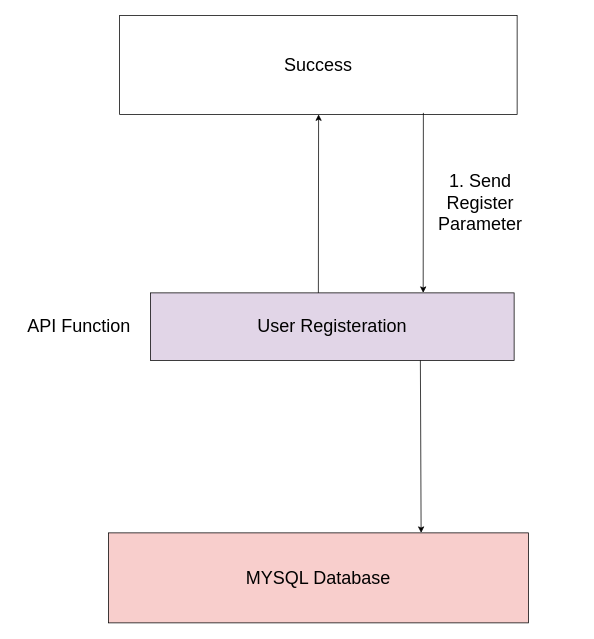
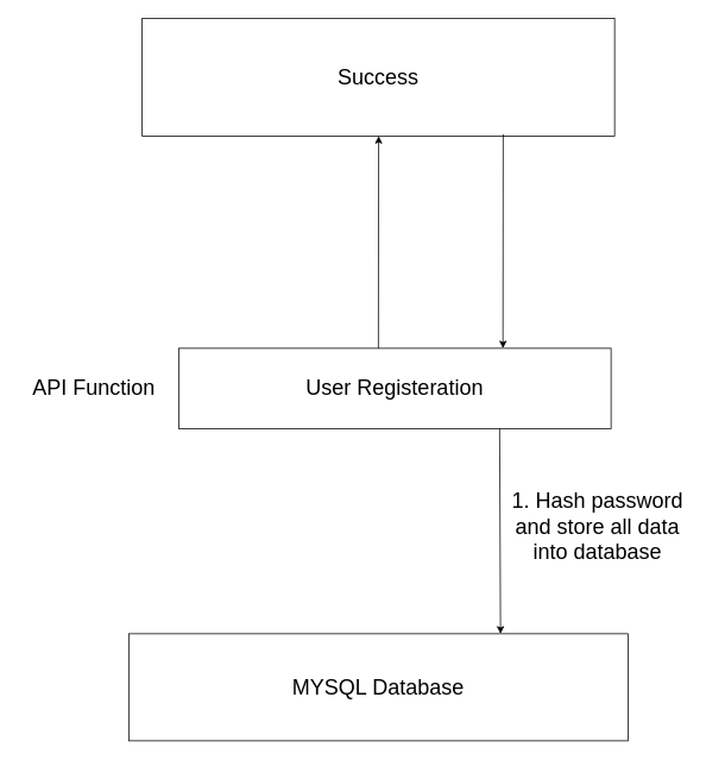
  <mxCell id="0" />
  <mxCell id="1" parent="0" />
  <mxCell id="2" value="&lt;font style=&quot;font-size: 24px;&quot;&gt;Success&lt;/font&gt;" style="rounded=0;whiteSpace=wrap;html=1;" vertex="1" parent="1"><mxGeometry x="159" y="20" width="530" height="132" as="geometry" /></mxCell>
- <mxCell id="3" value="User Registeration" style="rounded=0;whiteSpace=wrap;html=1;fontSize=24;fillColor=#e1d5e7;" vertex="1" parent="1"><mxGeometry x="200" y="390" width="485" height="90" as="geometry" /></mxCell>
- <mxCell id="4" value="1. Send Register Parameter" style="text;html=1;strokeColor=none;fillColor=none;align=center;verticalAlign=middle;whiteSpace=wrap;rounded=0;fontSize=24;" vertex="1" parent="1"><mxGeometry x="560" y="210" width="160" height="120" as="geometry" /></mxCell>
- <mxCell id="5" value="&lt;font style=&quot;font-size: 24px;&quot;&gt;MYSQL Database&lt;/font&gt;" style="rounded=0;whiteSpace=wrap;html=1;fillColor=#f8cecc;" vertex="1" parent="1"><mxGeometry x="144" y="710" width="560" height="120" as="geometry" /></mxCell>
+ <mxCell id="3" value="User Registeration" style="rounded=0;whiteSpace=wrap;html=1;fontSize=24;" vertex="1" parent="1"><mxGeometry x="200" y="390" width="485" height="90" as="geometry" /></mxCell>
+ <mxCell id="5" value="&lt;font style=&quot;font-size: 24px;&quot;&gt;MYSQL Database&lt;/font&gt;" style="rounded=0;whiteSpace=wrap;html=1;" vertex="1" parent="1"><mxGeometry x="144" y="710" width="560" height="120" as="geometry" /></mxCell>
  <mxCell id="6" value="" style="endArrow=classic;html=1;fontSize=24;entryX=0.75;entryY=0;entryDx=0;entryDy=0;" edge="1" parent="1" target="3"><mxGeometry width="50" height="50" relative="1" as="geometry"><mxPoint x="564" y="150" as="sourcePoint" /><mxPoint x="700" y="400" as="targetPoint" /></mxGeometry></mxCell>
  <mxCell id="7" value="" style="endArrow=classic;html=1;fontSize=24;exitX=0.75;exitY=1;exitDx=0;exitDy=0;" edge="1" parent="1"><mxGeometry width="50" height="50" relative="1" as="geometry"><mxPoint x="560" y="480" as="sourcePoint" /><mxPoint x="561" y="710" as="targetPoint" /></mxGeometry></mxCell>
+ <mxCell id="8" value="1. Hash password and store all data into database" style="text;html=1;strokeColor=none;fillColor=none;align=center;verticalAlign=middle;whiteSpace=wrap;rounded=0;fontSize=24;" vertex="1" parent="1"><mxGeometry x="570" y="530" width="200" height="120" as="geometry" /></mxCell>
  <mxCell id="9" value="" style="endArrow=classic;html=1;fontSize=24;" edge="1" parent="1"><mxGeometry width="50" height="50" relative="1" as="geometry"><mxPoint x="424" y="390" as="sourcePoint" /><mxPoint x="424.303" y="152" as="targetPoint" /></mxGeometry></mxCell>
  <mxCell id="10" value="API Function" style="text;html=1;strokeColor=none;fillColor=none;align=center;verticalAlign=middle;whiteSpace=wrap;rounded=0;fontSize=24;" vertex="1" parent="1"><mxGeometry x="20" y="375" width="170" height="120" as="geometry" /></mxCell>
